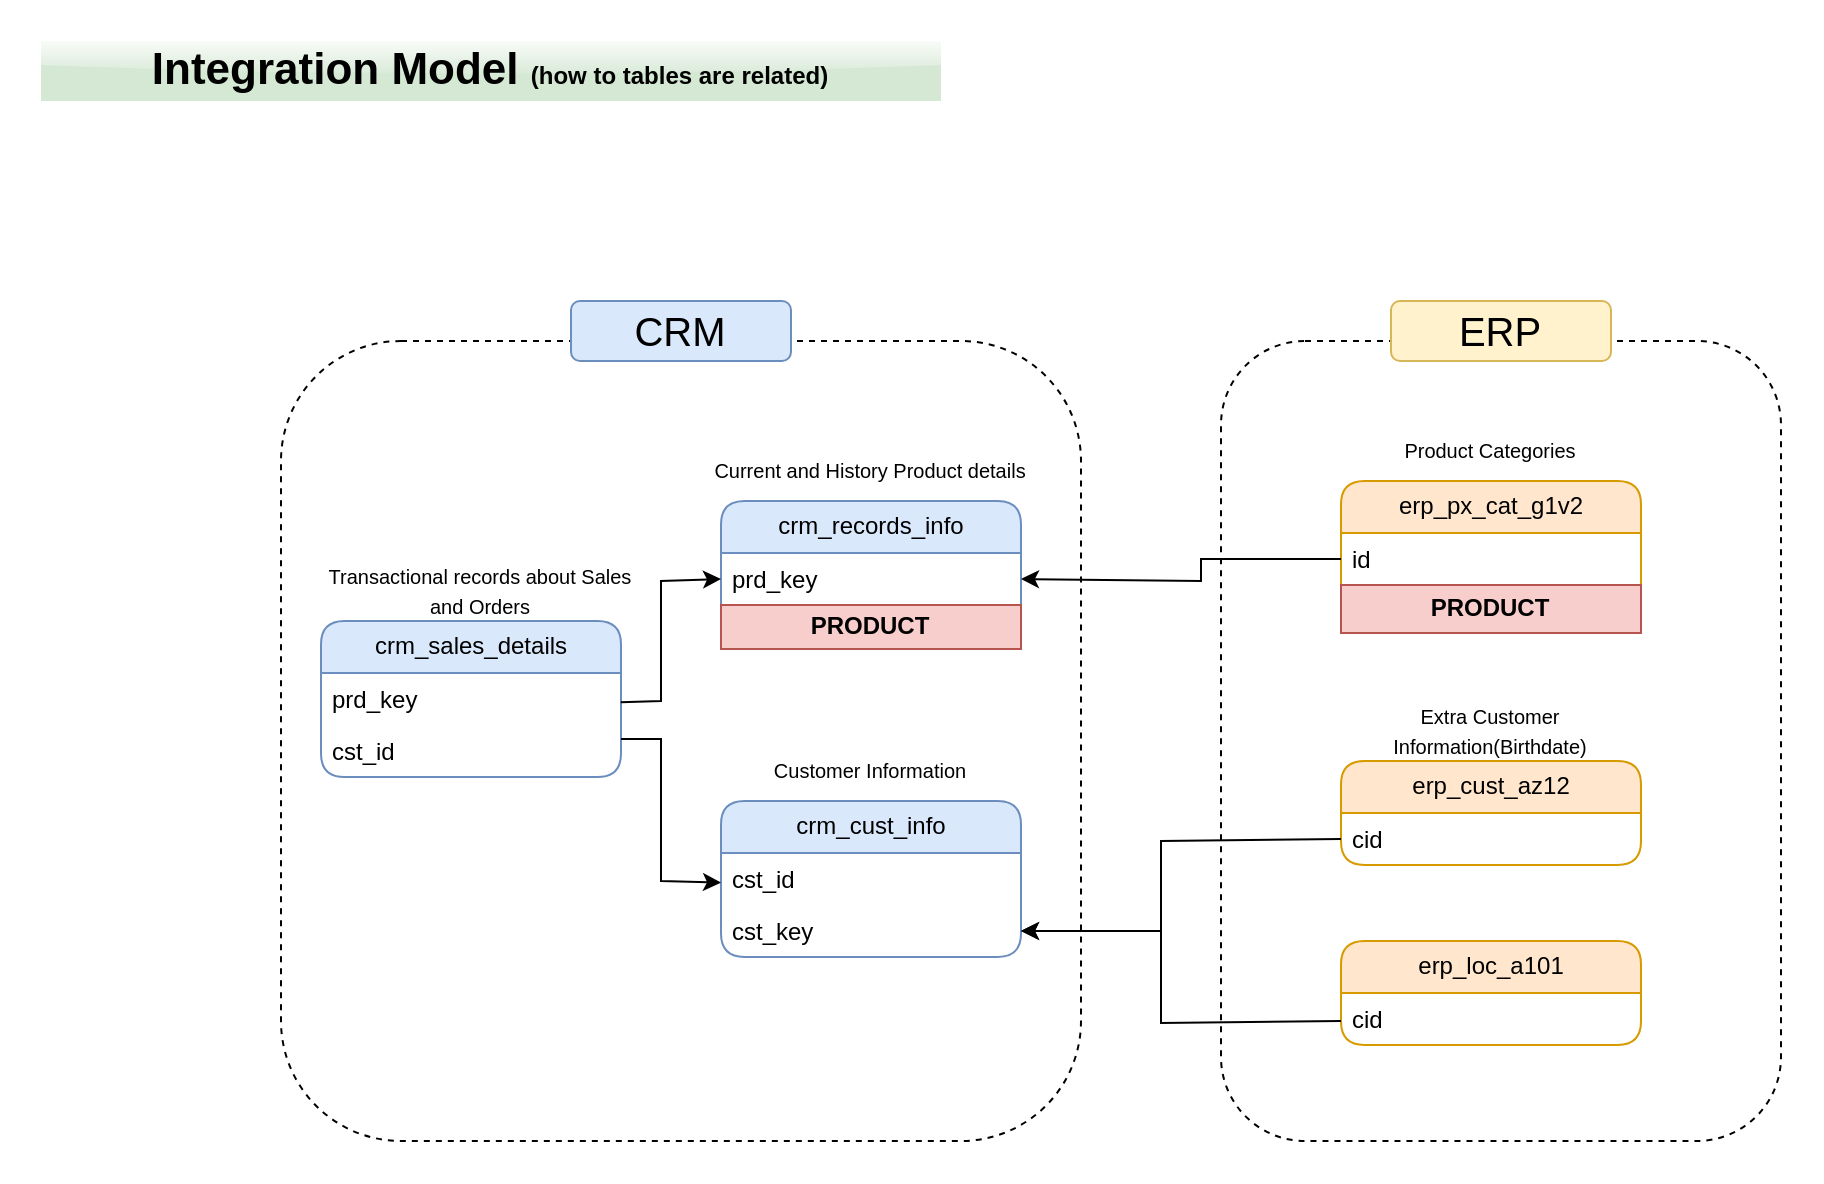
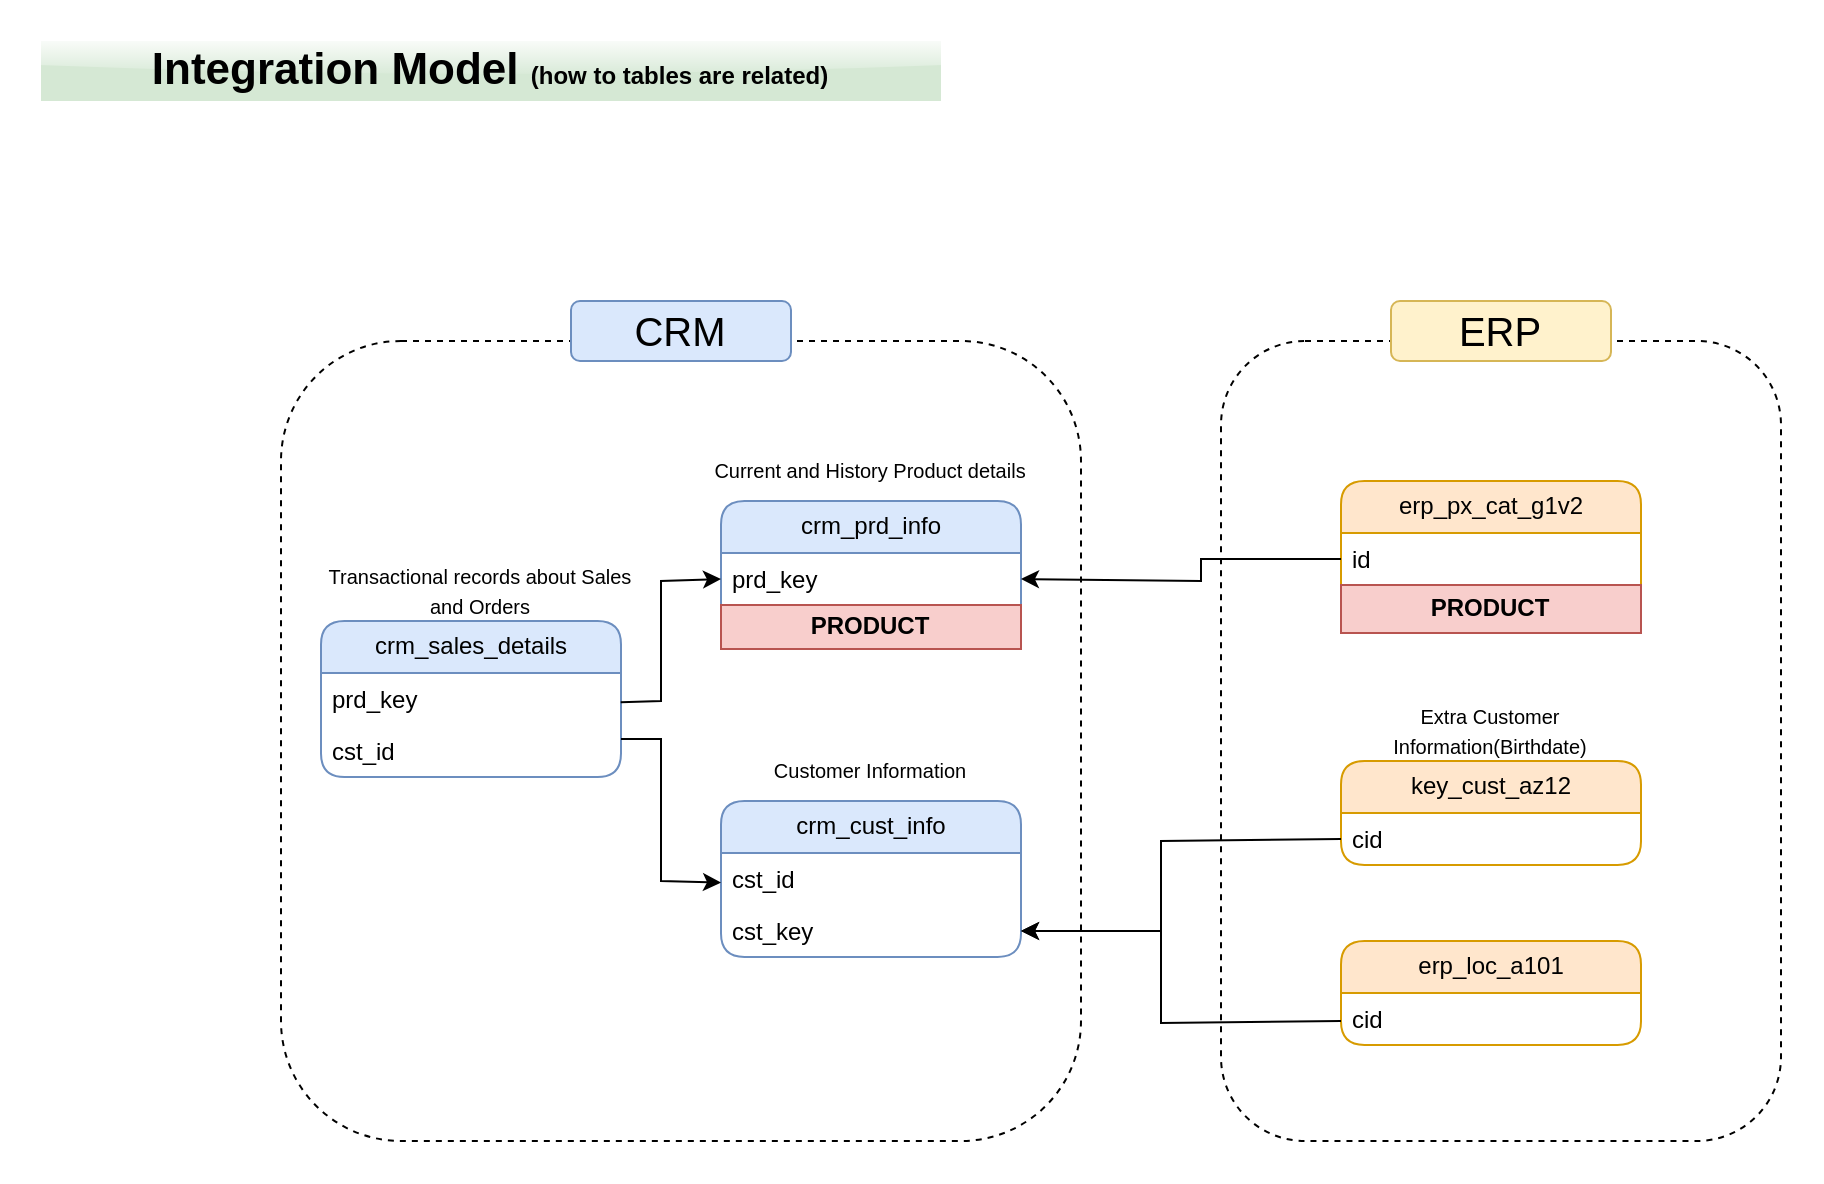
  <mxCell id="0" />
  <mxCell id="1" parent="0" />
  <mxCell id="2" value="&lt;font style=&quot;font-size: 22px;&quot;&gt;Integration Model &lt;/font&gt;&lt;font style=&quot;font-size: 12px;&quot;&gt;(how to tables are related)&lt;/font&gt;" style="rounded=0;whiteSpace=wrap;html=1;fontSize=20;strokeColor=none;fontStyle=1;glass=1;fillColor=#d5e8d4;" vertex="1" parent="1"><mxGeometry x="20" y="20" width="450" height="30" as="geometry" /></mxCell>
  <mxCell id="3" value="&lt;font&gt;crm_sales_details&lt;/font&gt;" style="swimlane;fontStyle=0;childLayout=stackLayout;horizontal=1;startSize=26;fillColor=#dae8fc;horizontalStack=0;resizeParent=1;resizeParentMax=0;resizeLast=0;collapsible=1;marginBottom=0;html=1;rounded=1;strokeColor=#6c8ebf;" vertex="1" parent="1"><mxGeometry x="160" y="310" width="150" height="78" as="geometry" /></mxCell>
  <mxCell id="4" value="&lt;font&gt;prd_key&lt;/font&gt;" style="text;strokeColor=none;fillColor=none;align=left;verticalAlign=top;spacingLeft=4;spacingRight=4;overflow=hidden;rotatable=0;points=[[0,0.5],[1,0.5]];portConstraint=eastwest;whiteSpace=wrap;html=1;" vertex="1" parent="3"><mxGeometry y="26" width="150" height="26" as="geometry" /></mxCell>
  <mxCell id="5" value="&lt;font&gt;cst_id&lt;/font&gt;" style="text;strokeColor=none;fillColor=none;align=left;verticalAlign=top;spacingLeft=4;spacingRight=4;overflow=hidden;rotatable=0;points=[[0,0.5],[1,0.5]];portConstraint=eastwest;whiteSpace=wrap;html=1;" vertex="1" parent="3"><mxGeometry y="52" width="150" height="26" as="geometry" /></mxCell>
- <mxCell id="6" value="&lt;font&gt;crm_records_info&lt;/font&gt;" style="swimlane;fontStyle=0;childLayout=stackLayout;horizontal=1;startSize=26;fillColor=#dae8fc;horizontalStack=0;resizeParent=1;resizeParentMax=0;resizeLast=0;collapsible=1;marginBottom=0;html=1;rounded=1;strokeColor=#6c8ebf;" vertex="1" parent="1"><mxGeometry x="360" y="250" width="150" height="74" as="geometry" /></mxCell>
+ <mxCell id="6" value="&lt;font&gt;crm_prd_info&lt;/font&gt;" style="swimlane;fontStyle=0;childLayout=stackLayout;horizontal=1;startSize=26;fillColor=#dae8fc;horizontalStack=0;resizeParent=1;resizeParentMax=0;resizeLast=0;collapsible=1;marginBottom=0;html=1;rounded=1;strokeColor=#6c8ebf;" vertex="1" parent="1"><mxGeometry x="360" y="250" width="150" height="74" as="geometry" /></mxCell>
  <mxCell id="7" value="&lt;font&gt;prd_key&lt;/font&gt;" style="text;strokeColor=none;fillColor=none;align=left;verticalAlign=top;spacingLeft=4;spacingRight=4;overflow=hidden;rotatable=0;points=[[0,0.5],[1,0.5]];portConstraint=eastwest;whiteSpace=wrap;html=1;" vertex="1" parent="6"><mxGeometry y="26" width="150" height="26" as="geometry" /></mxCell>
  <mxCell id="8" value="&lt;b style=&quot;&quot;&gt;&lt;font&gt;PRODUCT&lt;/font&gt;&lt;/b&gt;" style="text;html=1;align=center;verticalAlign=middle;whiteSpace=wrap;rounded=0;fillColor=#f8cecc;strokeColor=#b85450;" vertex="1" parent="6"><mxGeometry y="52" width="150" height="22" as="geometry" /></mxCell>
  <mxCell id="9" value="&lt;font&gt;crm_cust_info&lt;/font&gt;" style="swimlane;fontStyle=0;childLayout=stackLayout;horizontal=1;startSize=26;fillColor=#dae8fc;horizontalStack=0;resizeParent=1;resizeParentMax=0;resizeLast=0;collapsible=1;marginBottom=0;html=1;rounded=1;strokeColor=#6c8ebf;" vertex="1" parent="1"><mxGeometry x="360" y="400" width="150" height="78" as="geometry" /></mxCell>
  <mxCell id="10" value="&lt;font&gt;cst_id&lt;/font&gt;" style="text;strokeColor=none;fillColor=none;align=left;verticalAlign=top;spacingLeft=4;spacingRight=4;overflow=hidden;rotatable=0;points=[[0,0.5],[1,0.5]];portConstraint=eastwest;whiteSpace=wrap;html=1;" vertex="1" parent="9"><mxGeometry y="26" width="150" height="26" as="geometry" /></mxCell>
  <mxCell id="11" value="&lt;font&gt;cst_key&lt;/font&gt;" style="text;strokeColor=none;fillColor=none;align=left;verticalAlign=top;spacingLeft=4;spacingRight=4;overflow=hidden;rotatable=0;points=[[0,0.5],[1,0.5]];portConstraint=eastwest;whiteSpace=wrap;html=1;" vertex="1" parent="9"><mxGeometry y="52" width="150" height="26" as="geometry" /></mxCell>
  <mxCell id="12" value="&lt;font&gt;erp_px_cat_g1v2&lt;/font&gt;" style="swimlane;fontStyle=0;childLayout=stackLayout;horizontal=1;startSize=26;fillColor=#ffe6cc;horizontalStack=0;resizeParent=1;resizeParentMax=0;resizeLast=0;collapsible=1;marginBottom=0;html=1;rounded=1;strokeColor=#d79b00;" vertex="1" parent="1"><mxGeometry x="670" y="240" width="150" height="76" as="geometry" /></mxCell>
  <mxCell id="13" value="&lt;font&gt;id&lt;/font&gt;" style="text;strokeColor=none;fillColor=none;align=left;verticalAlign=top;spacingLeft=4;spacingRight=4;overflow=hidden;rotatable=0;points=[[0,0.5],[1,0.5]];portConstraint=eastwest;whiteSpace=wrap;html=1;" vertex="1" parent="12"><mxGeometry y="26" width="150" height="26" as="geometry" /></mxCell>
  <mxCell id="14" value="&lt;b style=&quot;&quot;&gt;&lt;font&gt;PRODUCT&lt;/font&gt;&lt;/b&gt;" style="text;html=1;align=center;verticalAlign=middle;whiteSpace=wrap;rounded=0;fillColor=#f8cecc;strokeColor=#b85450;" vertex="1" parent="12"><mxGeometry y="52" width="150" height="24" as="geometry" /></mxCell>
  <mxCell id="15" value="" style="endArrow=classic;html=1;rounded=0;entryX=0;entryY=0.5;entryDx=0;entryDy=0;exitX=0.999;exitY=0.563;exitDx=0;exitDy=0;exitPerimeter=0;" edge="1" parent="1" source="4" target="7"><mxGeometry width="50" height="50" relative="1" as="geometry"><mxPoint x="310" y="360" as="sourcePoint" /><mxPoint x="350" y="280" as="targetPoint" /><Array as="points"><mxPoint x="330" y="350" /><mxPoint x="330" y="290" /></Array></mxGeometry></mxCell>
  <mxCell id="16" value="" style="endArrow=classic;html=1;rounded=0;entryX=0;entryY=0.568;entryDx=0;entryDy=0;entryPerimeter=0;" edge="1" parent="1" target="10"><mxGeometry width="50" height="50" relative="1" as="geometry"><mxPoint x="310" y="369" as="sourcePoint" /><mxPoint x="330" y="440" as="targetPoint" /><Array as="points"><mxPoint x="330" y="369" /><mxPoint x="330" y="440" /></Array></mxGeometry></mxCell>
- <mxCell id="17" value="&lt;font&gt;erp_cust_az12&lt;/font&gt;" style="swimlane;fontStyle=0;childLayout=stackLayout;horizontal=1;startSize=26;fillColor=#ffe6cc;horizontalStack=0;resizeParent=1;resizeParentMax=0;resizeLast=0;collapsible=1;marginBottom=0;html=1;rounded=1;strokeColor=#d79b00;" vertex="1" parent="1"><mxGeometry x="670" y="380" width="150" height="52" as="geometry" /></mxCell>
+ <mxCell id="17" value="&lt;font&gt;key_cust_az12&lt;/font&gt;" style="swimlane;fontStyle=0;childLayout=stackLayout;horizontal=1;startSize=26;fillColor=#ffe6cc;horizontalStack=0;resizeParent=1;resizeParentMax=0;resizeLast=0;collapsible=1;marginBottom=0;html=1;rounded=1;strokeColor=#d79b00;" vertex="1" parent="1"><mxGeometry x="670" y="380" width="150" height="52" as="geometry" /></mxCell>
  <mxCell id="18" value="&lt;font&gt;cid&lt;/font&gt;" style="text;strokeColor=none;fillColor=none;align=left;verticalAlign=top;spacingLeft=4;spacingRight=4;overflow=hidden;rotatable=0;points=[[0,0.5],[1,0.5]];portConstraint=eastwest;whiteSpace=wrap;html=1;" vertex="1" parent="17"><mxGeometry y="26" width="150" height="26" as="geometry" /></mxCell>
  <mxCell id="19" value="&lt;font&gt;erp_loc_a101&lt;/font&gt;" style="swimlane;fontStyle=0;childLayout=stackLayout;horizontal=1;startSize=26;fillColor=#ffe6cc;horizontalStack=0;resizeParent=1;resizeParentMax=0;resizeLast=0;collapsible=1;marginBottom=0;html=1;rounded=1;strokeColor=#d79b00;" vertex="1" parent="1"><mxGeometry x="670" y="470" width="150" height="52" as="geometry" /></mxCell>
  <mxCell id="20" value="&lt;font&gt;cid&lt;/font&gt;" style="text;strokeColor=none;fillColor=none;align=left;verticalAlign=top;spacingLeft=4;spacingRight=4;overflow=hidden;rotatable=0;points=[[0,0.5],[1,0.5]];portConstraint=eastwest;whiteSpace=wrap;html=1;" vertex="1" parent="19"><mxGeometry y="26" width="150" height="26" as="geometry" /></mxCell>
  <mxCell id="21" value="" style="endArrow=classic;html=1;rounded=0;entryX=1;entryY=0.5;entryDx=0;entryDy=0;exitX=0;exitY=0.5;exitDx=0;exitDy=0;" edge="1" parent="1" source="13" target="7"><mxGeometry width="50" height="50" relative="1" as="geometry"><mxPoint x="520" y="360" as="sourcePoint" /><mxPoint x="570" y="310" as="targetPoint" /><Array as="points"><mxPoint x="600" y="279" /><mxPoint x="600" y="290" /></Array></mxGeometry></mxCell>
  <mxCell id="22" value="" style="endArrow=classic;html=1;rounded=0;entryX=1;entryY=0.5;entryDx=0;entryDy=0;exitX=0;exitY=0.5;exitDx=0;exitDy=0;" edge="1" parent="1" source="18" target="11"><mxGeometry width="50" height="50" relative="1" as="geometry"><mxPoint x="540" y="369" as="sourcePoint" /><mxPoint x="530" y="446" as="targetPoint" /><Array as="points"><mxPoint x="580" y="420" /><mxPoint x="580" y="465" /></Array></mxGeometry></mxCell>
  <mxCell id="23" value="" style="endArrow=classic;html=1;rounded=0;entryX=1;entryY=0.5;entryDx=0;entryDy=0;exitX=0;exitY=0.5;exitDx=0;exitDy=0;" edge="1" parent="1" target="11"><mxGeometry width="50" height="50" relative="1" as="geometry"><mxPoint x="670" y="510" as="sourcePoint" /><mxPoint x="510" y="556" as="targetPoint" /><Array as="points"><mxPoint x="580" y="511" /><mxPoint x="580" y="465" /></Array></mxGeometry></mxCell>
  <mxCell id="24" value="&lt;font style=&quot;font-size: 10px;&quot;&gt;Transactional records about Sales and Orders&lt;/font&gt;" style="text;html=1;align=center;verticalAlign=middle;whiteSpace=wrap;rounded=0;" vertex="1" parent="1"><mxGeometry x="160" y="280" width="160" height="30" as="geometry" /></mxCell>
  <mxCell id="25" value="&lt;font style=&quot;font-size: 10px;&quot;&gt;Current and History Product details&lt;/font&gt;" style="text;html=1;align=center;verticalAlign=middle;whiteSpace=wrap;rounded=0;" vertex="1" parent="1"><mxGeometry x="355" y="220" width="160" height="30" as="geometry" /></mxCell>
  <mxCell id="26" value="&lt;font style=&quot;font-size: 10px;&quot;&gt;Customer Information&lt;/font&gt;" style="text;html=1;align=center;verticalAlign=middle;whiteSpace=wrap;rounded=0;" vertex="1" parent="1"><mxGeometry x="355" y="370" width="160" height="30" as="geometry" /></mxCell>
- <mxCell id="27" value="&lt;font style=&quot;font-size: 10px;&quot;&gt;Product Categories&lt;/font&gt;" style="text;html=1;align=center;verticalAlign=middle;whiteSpace=wrap;rounded=0;" vertex="1" parent="1"><mxGeometry x="665" y="210" width="160" height="30" as="geometry" /></mxCell>
  <mxCell id="28" value="&lt;font style=&quot;font-size: 10px;&quot;&gt;Extra Customer Information(Birthdate)&lt;/font&gt;" style="text;html=1;align=center;verticalAlign=middle;whiteSpace=wrap;rounded=0;" vertex="1" parent="1"><mxGeometry x="665" y="350" width="160" height="30" as="geometry" /></mxCell>
  <mxCell id="29" value="" style="rounded=1;whiteSpace=wrap;html=1;fillColor=none;dashed=1;" vertex="1" parent="1"><mxGeometry x="140" y="170" width="400" height="400" as="geometry" /></mxCell>
  <mxCell id="30" value="" style="rounded=1;whiteSpace=wrap;html=1;fillColor=none;dashed=1;" vertex="1" parent="1"><mxGeometry x="610" y="170" width="280" height="400" as="geometry" /></mxCell>
  <mxCell id="31" value="&lt;font style=&quot;font-size: 20px;&quot;&gt;CRM&lt;/font&gt;" style="text;html=1;align=center;verticalAlign=middle;whiteSpace=wrap;rounded=1;fillColor=#dae8fc;strokeColor=#6c8ebf;" vertex="1" parent="1"><mxGeometry x="285" y="150" width="110" height="30" as="geometry" /></mxCell>
  <mxCell id="32" value="&lt;font style=&quot;font-size: 20px;&quot;&gt;ERP&lt;/font&gt;" style="text;html=1;align=center;verticalAlign=middle;whiteSpace=wrap;rounded=1;fillColor=#fff2cc;strokeColor=#d6b656;" vertex="1" parent="1"><mxGeometry x="695" y="150" width="110" height="30" as="geometry" /></mxCell>
